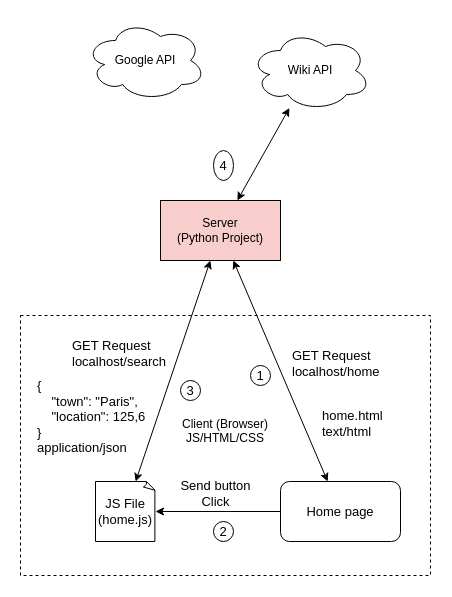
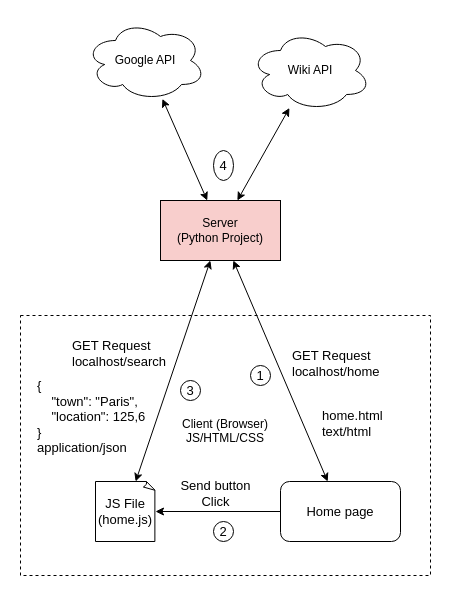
  <mxCell id="0" />
  <mxCell id="1" parent="0" />
  <mxCell id="2" style="rounded=0;orthogonalLoop=1;jettySize=auto;html=1;startArrow=classic;startFill=1;" edge="1" parent="1" source="3"><mxGeometry relative="1" as="geometry"><mxPoint x="204.688" y="315" as="targetPoint" /></mxGeometry></mxCell>
  <mxCell id="3" value="Client (Browser)&lt;br&gt;JS/HTML/CSS&lt;br&gt;&lt;br&gt;&lt;br&gt;" style="whiteSpace=wrap;html=1;fillColor=none;dashed=1;" vertex="1" parent="1"><mxGeometry x="20" y="315" width="410" height="260" as="geometry" /></mxCell>
  <mxCell id="4" value="Server&lt;br&gt;(Python Project)" style="rounded=0;whiteSpace=wrap;html=1;fillColor=#f8cecc;" vertex="1" parent="1"><mxGeometry x="160" y="200" width="120" height="60" as="geometry" /></mxCell>
  <mxCell id="5" value="Wiki API" style="ellipse;shape=cloud;whiteSpace=wrap;html=1;" vertex="1" parent="1"><mxGeometry x="250" y="30" width="120" height="80" as="geometry" /></mxCell>
  <mxCell id="6" value="Google API" style="ellipse;shape=cloud;whiteSpace=wrap;html=1;" vertex="1" parent="1"><mxGeometry x="85" y="20" width="120" height="80" as="geometry" /></mxCell>
  <mxCell id="7" value="" style="endArrow=classic;startArrow=classic;html=1;fontSize=13;" edge="1" parent="1" source="4" target="5"><mxGeometry width="50" height="50" relative="1" as="geometry"><mxPoint x="330" y="260" as="sourcePoint" /><mxPoint x="380" y="210" as="targetPoint" /></mxGeometry></mxCell>
+ <mxCell id="8" value="" style="endArrow=classic;startArrow=classic;html=1;fontSize=13;" edge="1" parent="1" source="4" target="6"><mxGeometry width="50" height="50" relative="1" as="geometry"><mxPoint x="130" y="370" as="sourcePoint" /><mxPoint x="180" y="320" as="targetPoint" /></mxGeometry></mxCell>
  <mxCell id="9" style="rounded=0;orthogonalLoop=1;jettySize=auto;html=1;startArrow=classic;startFill=1;fontSize=13;" edge="1" parent="1" source="10" target="4"><mxGeometry relative="1" as="geometry"><mxPoint x="218.584" y="315" as="targetPoint" /></mxGeometry></mxCell>
  <mxCell id="10" value="Home page" style="rounded=1;whiteSpace=wrap;html=1;fontSize=13;" vertex="1" parent="1"><mxGeometry x="280" y="481" width="120" height="60" as="geometry" /></mxCell>
  <mxCell id="11" value="GET Request&lt;br&gt;&lt;span style=&quot;text-align: center ; white-space: normal&quot;&gt;localhost/home&lt;/span&gt;" style="text;html=1;resizable=0;points=[];autosize=1;align=left;verticalAlign=top;spacingTop=-4;fontSize=13;" vertex="1" parent="1"><mxGeometry x="290" y="345" width="100" height="30" as="geometry" /></mxCell>
  <mxCell id="12" value="home.html&lt;br&gt;text/html" style="text;html=1;resizable=0;points=[];autosize=1;align=left;verticalAlign=top;spacingTop=-4;fontSize=13;" vertex="1" parent="1"><mxGeometry x="320" y="405" width="80" height="30" as="geometry" /></mxCell>
  <mxCell id="13" value="JS File (home.js)" style="whiteSpace=wrap;html=1;shape=mxgraph.basic.document;fontSize=13;" vertex="1" parent="1"><mxGeometry x="95" y="481" width="60" height="60" as="geometry" /></mxCell>
  <mxCell id="14" value="" style="endArrow=classic;html=1;fontSize=13;" edge="1" parent="1" source="10" target="13"><mxGeometry width="50" height="50" relative="1" as="geometry"><mxPoint x="230" y="585" as="sourcePoint" /><mxPoint x="280" y="535" as="targetPoint" /></mxGeometry></mxCell>
  <mxCell id="15" value="Send button&lt;br&gt;Click" style="text;html=1;resizable=0;points=[];autosize=1;align=center;verticalAlign=top;spacingTop=-4;fontSize=13;" vertex="1" parent="1"><mxGeometry x="170" y="475" width="90" height="30" as="geometry" /></mxCell>
  <mxCell id="16" value="" style="endArrow=classic;html=1;fontSize=13;startArrow=classic;startFill=1;" edge="1" parent="1" source="13" target="4"><mxGeometry width="50" height="50" relative="1" as="geometry"><mxPoint x="50" y="435" as="sourcePoint" /><mxPoint x="190.044" y="315" as="targetPoint" /></mxGeometry></mxCell>
  <mxCell id="17" value="GET Request&lt;br&gt;localhost/search" style="text;html=1;resizable=0;points=[];autosize=1;align=left;verticalAlign=top;spacingTop=-4;fontSize=13;" vertex="1" parent="1"><mxGeometry x="70" y="335" width="110" height="30" as="geometry" /></mxCell>
  <mxCell id="18" value="{&lt;br&gt;&amp;nbsp; &amp;nbsp; &quot;town&quot;: &quot;Paris&quot;,&lt;br&gt;&amp;nbsp; &amp;nbsp; &quot;location&quot;: 125,6&lt;br&gt;}&lt;br&gt;application/json" style="text;html=1;resizable=0;points=[];autosize=1;align=left;verticalAlign=top;spacingTop=-4;fontSize=13;" vertex="1" parent="1"><mxGeometry x="35" y="375" width="120" height="80" as="geometry" /></mxCell>
  <mxCell id="19" value="1" style="ellipse;whiteSpace=wrap;html=1;aspect=fixed;fillColor=none;fontSize=13;align=center;" vertex="1" parent="1"><mxGeometry x="250" y="365" width="20" height="20" as="geometry" /></mxCell>
  <mxCell id="20" value="2" style="ellipse;whiteSpace=wrap;html=1;aspect=fixed;fillColor=none;fontSize=13;align=center;" vertex="1" parent="1"><mxGeometry x="213" y="521" width="20" height="20" as="geometry" /></mxCell>
  <mxCell id="21" value="3" style="ellipse;whiteSpace=wrap;html=1;aspect=fixed;fillColor=none;fontSize=13;align=center;" vertex="1" parent="1"><mxGeometry x="180" y="380" width="20" height="20" as="geometry" /></mxCell>
  <mxCell id="22" value="4" style="ellipse;whiteSpace=wrap;html=1;aspect=fixed;fillColor=none;fontSize=13;align=center;" vertex="1" parent="1"><mxGeometry x="213" y="150" width="20" height="30" as="geometry" /></mxCell>
